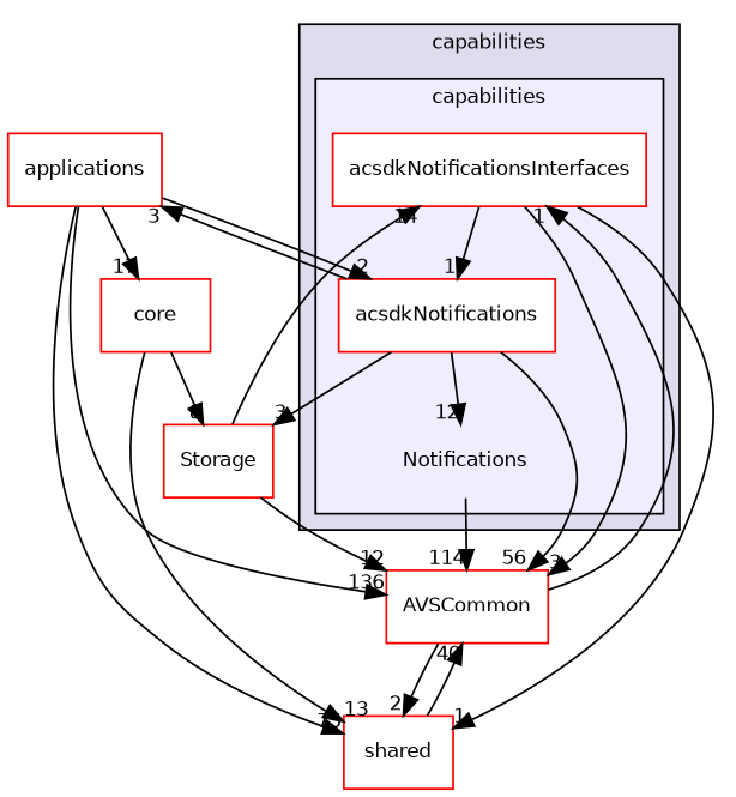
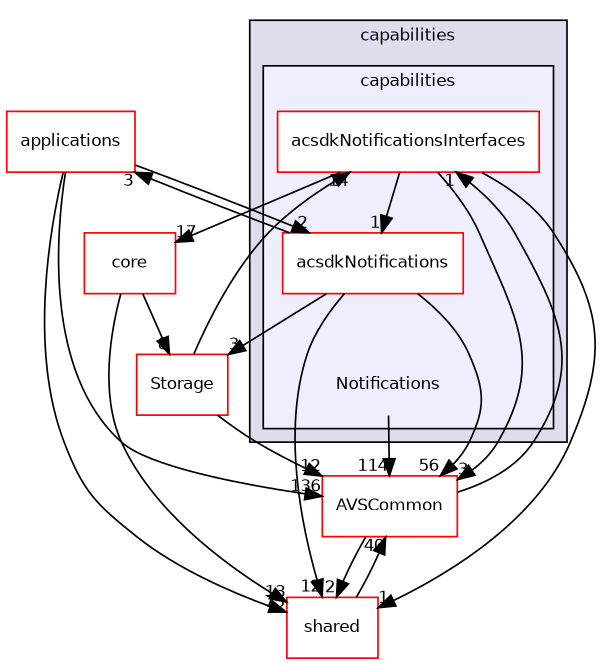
  digraph {
    compound=true
    node [fontname=Helvetica fontsize=10 shape=box color=red fillcolor=white style=filled]
    edge [headlabel=3 labeldistance=1.5 labelfontname=Helvetica labelfontsize=10]
    n1 [label=Notifications shape=plaintext color="" fillcolor="" style=""]
    n2 [label=acsdkNotifications]
    n3 [label=acsdkNotificationsInterfaces]
    n4 [label=AVSCommon]
    n5 [label=shared]
    n6 [label=applications]
    n7 [label=Storage]
    n8 [label=core]
    subgraph cluster_1 {
      bgcolor="#ddddee"
      fontname=Helvetica
      fontsize=10
      label=capabilities
      pencolor=black
      subgraph cluster_2 {
        bgcolor="#eeeeff"
        fontname=Helvetica
        fontsize=10
        label=capabilities
        pencolor=black
        n1
        n2
        n3
      }
    }
    n1 -> n4 [headlabel=114]
    n2 -> n4 [headlabel=56]
-   n2 -> n1 [headlabel=12]
+   n2 -> n5 [headlabel=12]
    n2 -> n6
    n2 -> n7
    n3 -> n2 [headlabel=1]
    n3 -> n4
    n3 -> n5 [headlabel=1]
    n4 -> n3 [headlabel=1]
    n4 -> n5 [headlabel=2]
    n5 -> n4 [headlabel=40]
    n6 -> n2 [headlabel=2]
    n6 -> n4 [headlabel=136]
    n6 -> n5 [headlabel=75]
-   n6 -> n8 [headlabel=17]
+   n3 -> n8 [headlabel=17]
    n7 -> n3 [headlabel=14]
    n7 -> n4 [headlabel=12]
    n8 -> n5 [headlabel=13]
    n8 -> n7 [headlabel=8]
  }
